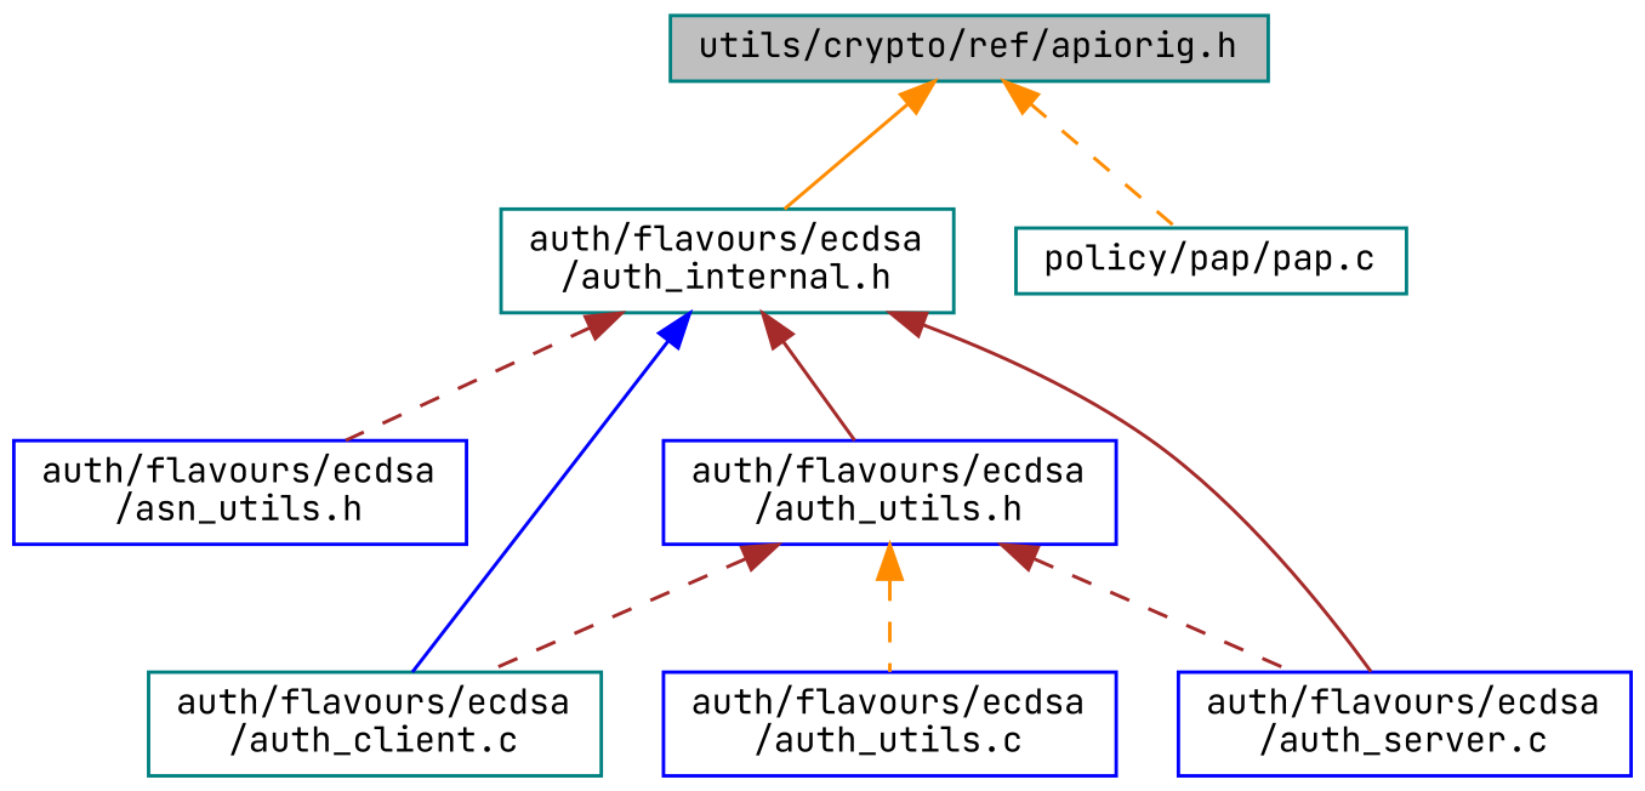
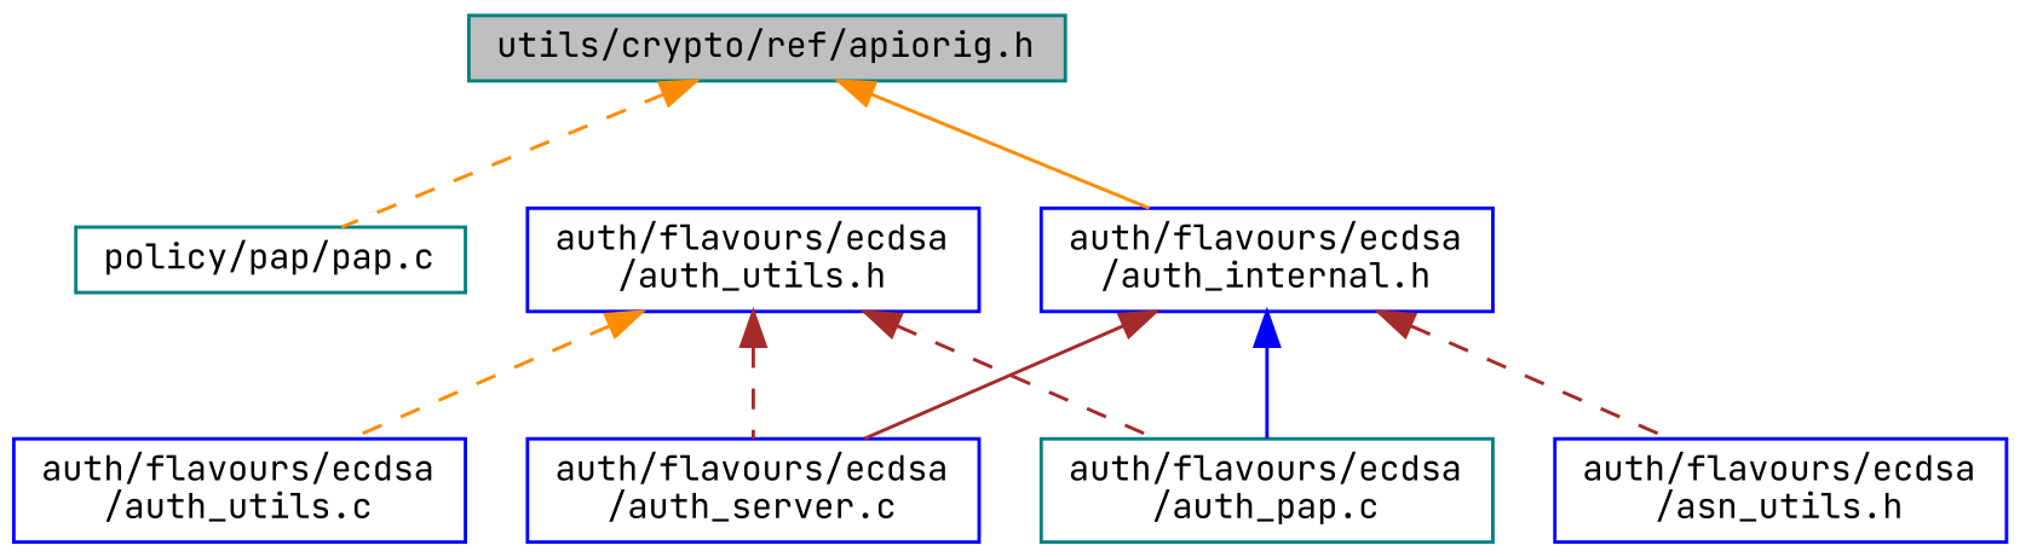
  digraph {
    fontname="JetBrains Mono"
    node [color=blue fillcolor=white fontname="JetBrains Mono" fontsize=10 shape=record style=filled]
    edge [color=brown dir=back fontname="JetBrains Mono" fontsize=10 labelfontname=Helvetica labelfontsize=10 style=dashed]
    n1 [color=teal fillcolor=grey75 fontcolor=black height=0.2 label="utils/crypto/ref/apiorig.h" width=0.4]
-   n2 [color=teal height=0.2 label="auth/flavours/ecdsa\l/auth_internal.h" width=0.4]
+   n2 [height=0.2 label="auth/flavours/ecdsa\l/auth_internal.h" width=0.4]
    n3 [color=teal height=0.2 label="policy/pap/pap.c" width=0.4]
    n4 [height=0.2 label="auth/flavours/ecdsa\l/asn_utils.h" width=0.4]
-   n5 [color=teal height=0.2 label="auth/flavours/ecdsa\l/auth_client.c" width=0.4]
+   n5 [color=teal height=0.2 label="auth/flavours/ecdsa\l/auth_pap.c" width=0.4]
    n6 [height=0.2 label="auth/flavours/ecdsa\l/auth_utils.h" width=0.4]
    n7 [height=0.2 label="auth/flavours/ecdsa\l/auth_server.c" width=0.4]
    n8 [height=0.2 label="auth/flavours/ecdsa\l/auth_utils.c" width=0.4]
    n1 -> n2 [color=darkorange style=solid]
    n1 -> n3 [color=darkorange]
    n2 -> n4
    n2 -> n5 [color=blue style=solid]
-   n2 -> n6 [style=solid]
    n2 -> n7 [style=solid]
    n6 -> n5
    n6 -> n7
    n6 -> n8 [color=darkorange]
  }
